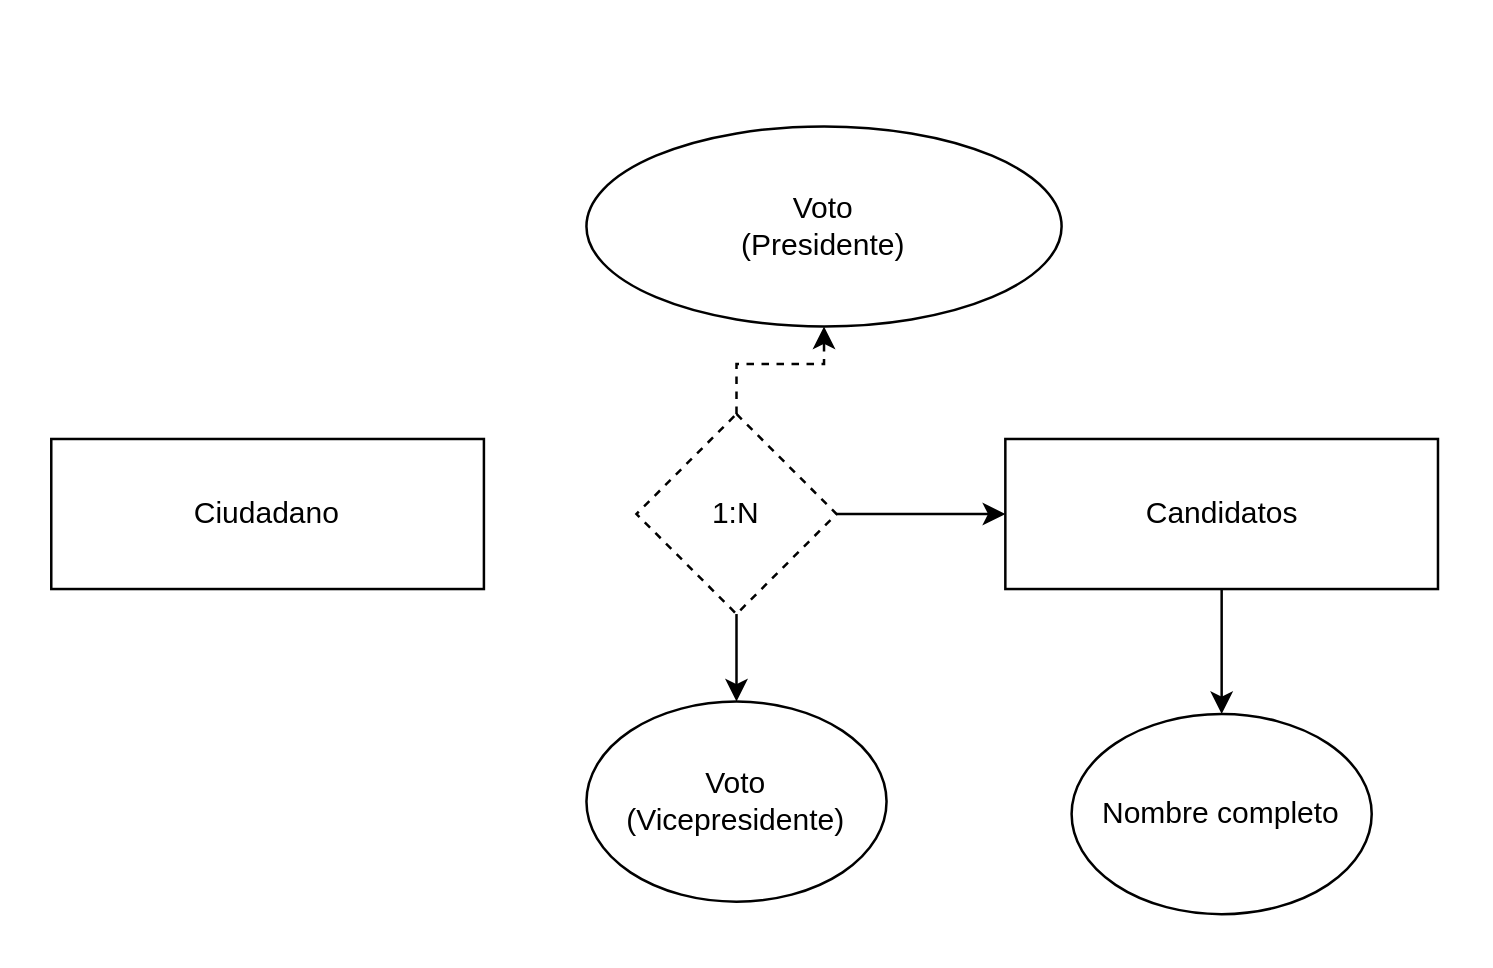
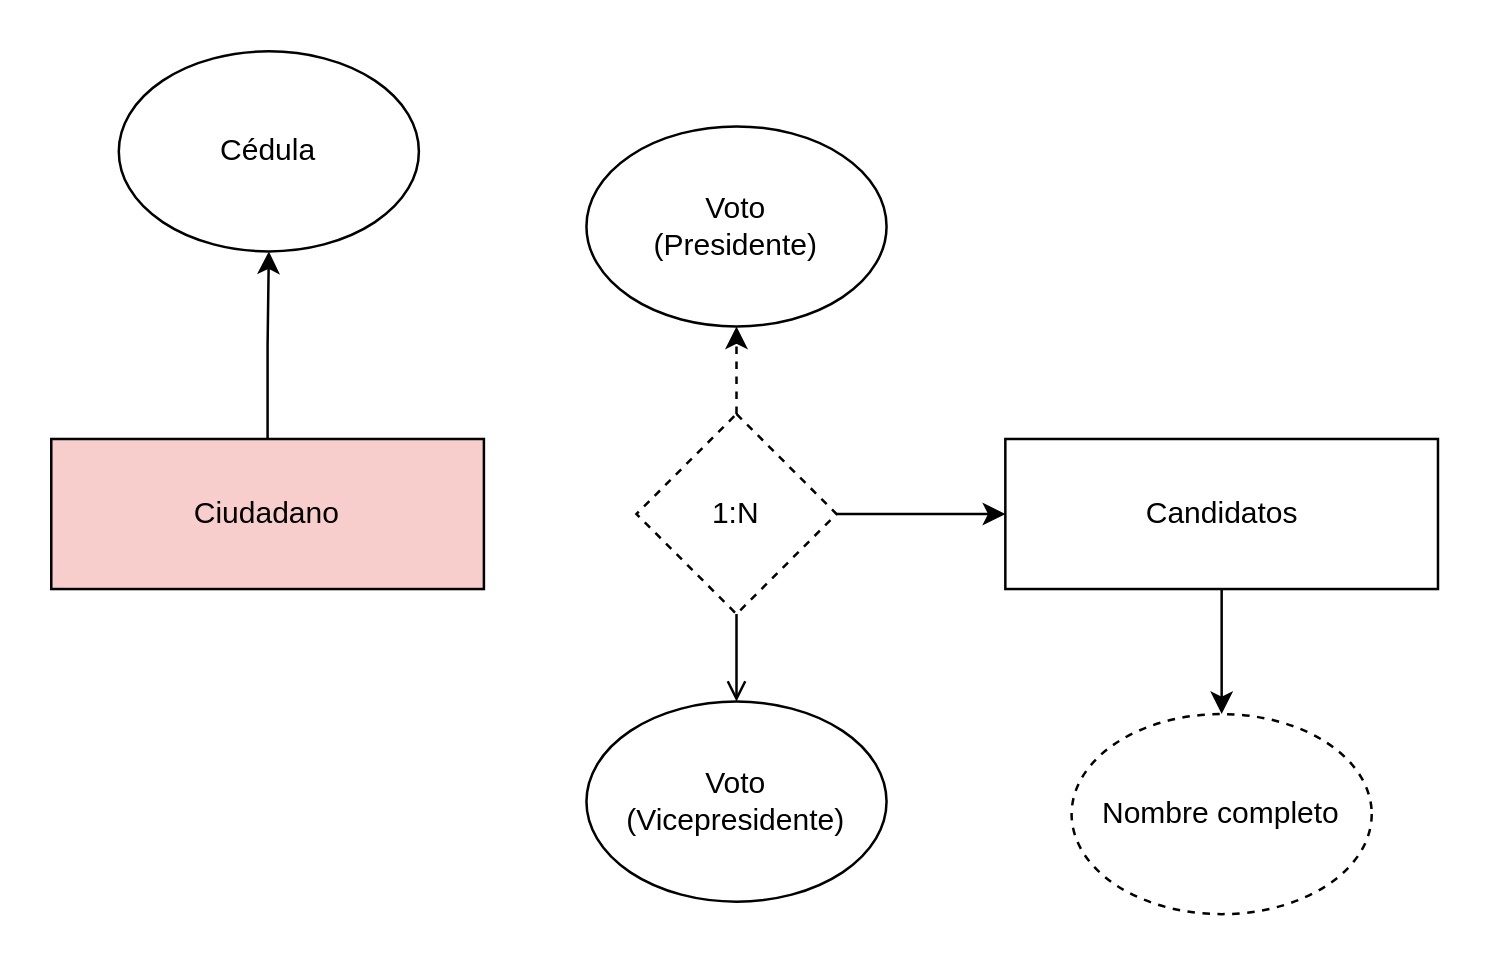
  <mxCell id="0" />
  <mxCell id="1" parent="0" />
- <mxCell id="3" value="Ciudadano" style="rounded=0;whiteSpace=wrap;html=1;" parent="1" vertex="1"><mxGeometry x="20" y="175" width="173" height="60" as="geometry" /></mxCell>
- <mxCell id="4" style="edgeStyle=orthogonalEdgeStyle;rounded=0;orthogonalLoop=1;jettySize=auto;html=1;exitX=0.5;exitY=1;exitDx=0;exitDy=0;entryX=0.5;entryY=0;entryDx=0;entryDy=0;" parent="1" source="7" target="9" edge="1"><mxGeometry relative="1" as="geometry" /></mxCell>
+ <mxCell id="2" style="edgeStyle=orthogonalEdgeStyle;rounded=0;orthogonalLoop=1;jettySize=auto;html=1;exitX=0.5;exitY=0;exitDx=0;exitDy=0;entryX=0.5;entryY=1;entryDx=0;entryDy=0;" parent="1" source="3" target="10" edge="1"><mxGeometry relative="1" as="geometry" /></mxCell>
+ <mxCell id="3" value="Ciudadano" style="rounded=0;whiteSpace=wrap;html=1;fillColor=#f8cecc;" parent="1" vertex="1"><mxGeometry x="20" y="175" width="173" height="60" as="geometry" /></mxCell>
+ <mxCell id="4" style="edgeStyle=orthogonalEdgeStyle;rounded=0;orthogonalLoop=1;jettySize=auto;html=1;exitX=0.5;exitY=1;exitDx=0;exitDy=0;entryX=0.5;entryY=0;entryDx=0;entryDy=0;endArrow=open;" parent="1" source="7" target="9" edge="1"><mxGeometry relative="1" as="geometry" /></mxCell>
  <mxCell id="5" style="edgeStyle=orthogonalEdgeStyle;rounded=0;orthogonalLoop=1;jettySize=auto;html=1;exitX=0.5;exitY=0;exitDx=0;exitDy=0;entryX=0.5;entryY=1;entryDx=0;entryDy=0;dashed=1;" parent="1" source="7" target="8" edge="1"><mxGeometry relative="1" as="geometry" /></mxCell>
  <mxCell id="6" style="edgeStyle=orthogonalEdgeStyle;rounded=0;orthogonalLoop=1;jettySize=auto;html=1;exitX=1;exitY=0.5;exitDx=0;exitDy=0;entryX=0;entryY=0.5;entryDx=0;entryDy=0;" parent="1" source="7" target="13" edge="1"><mxGeometry relative="1" as="geometry" /></mxCell>
  <mxCell id="7" value="1:N" style="rhombus;whiteSpace=wrap;html=1;dashed=1;" parent="1" vertex="1"><mxGeometry x="254" y="165" width="80" height="80" as="geometry" /></mxCell>
- <mxCell id="8" value="Voto&lt;br&gt;(Presidente)" style="ellipse;whiteSpace=wrap;html=1;" parent="1" vertex="1"><mxGeometry x="234" y="50" width="190" height="80" as="geometry" /></mxCell>
+ <mxCell id="8" value="Voto&lt;br&gt;(Presidente)" style="ellipse;whiteSpace=wrap;html=1;" parent="1" vertex="1"><mxGeometry x="234" y="50" width="120" height="80" as="geometry" /></mxCell>
  <mxCell id="9" value="Voto&lt;br&gt;(Vicepresidente)" style="ellipse;whiteSpace=wrap;html=1;" parent="1" vertex="1"><mxGeometry x="234" y="280" width="120" height="80" as="geometry" /></mxCell>
- <mxCell id="11" value="Nombre completo" style="ellipse;whiteSpace=wrap;html=1;" parent="1" vertex="1"><mxGeometry x="428" y="285" width="120" height="80" as="geometry" /></mxCell>
+ <mxCell id="10" value="Cédula" style="ellipse;whiteSpace=wrap;html=1;" parent="1" vertex="1"><mxGeometry x="47" y="20" width="120" height="80" as="geometry" /></mxCell>
+ <mxCell id="11" value="Nombre completo" style="ellipse;whiteSpace=wrap;html=1;dashed=1;" parent="1" vertex="1"><mxGeometry x="428" y="285" width="120" height="80" as="geometry" /></mxCell>
  <mxCell id="12" style="edgeStyle=orthogonalEdgeStyle;rounded=0;orthogonalLoop=1;jettySize=auto;html=1;exitX=0.5;exitY=1;exitDx=0;exitDy=0;entryX=0.5;entryY=0;entryDx=0;entryDy=0;" parent="1" source="13" target="11" edge="1"><mxGeometry relative="1" as="geometry" /></mxCell>
  <mxCell id="13" value="Candidatos" style="rounded=0;whiteSpace=wrap;html=1;" parent="1" vertex="1"><mxGeometry x="401.5" y="175" width="173" height="60" as="geometry" /></mxCell>
